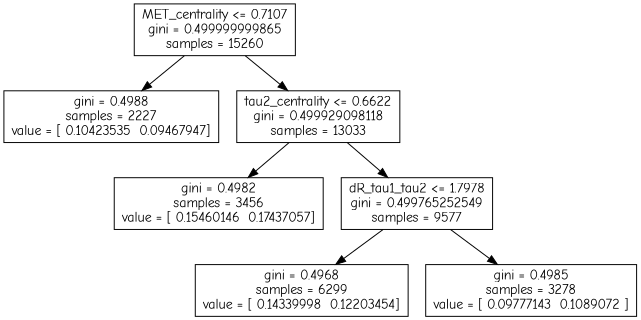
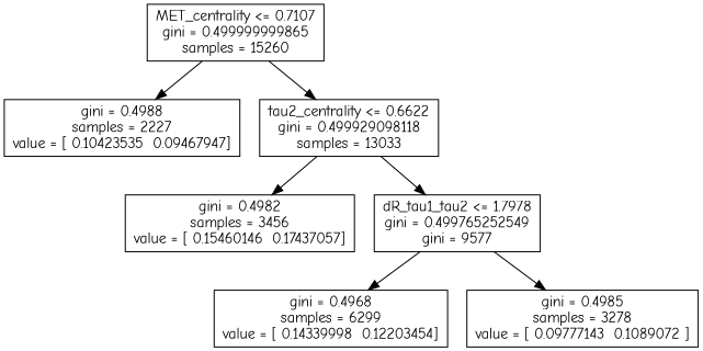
  digraph {
    fontname="Comic Neue"
    node [shape=box fontname="Comic Neue"]
    edge [fontname="Comic Neue"]
    n1 [label="MET_centrality <= 0.7107\ngini = 0.499999999865\nsamples = 15260"]
    n2 [label="gini = 0.4988\nsamples = 2227\nvalue = [ 0.10423535  0.09467947]"]
    n3 [label="tau2_centrality <= 0.6622\ngini = 0.499929098118\nsamples = 13033"]
    n4 [label="gini = 0.4982\nsamples = 3456\nvalue = [ 0.15460146  0.17437057]"]
-   n5 [label="dR_tau1_tau2 <= 1.7978\ngini = 0.499765252549\nsamples = 9577"]
+   n5 [label="dR_tau1_tau2 <= 1.7978\ngini = 0.499765252549\ngini = 9577"]
    n6 [label="gini = 0.4968\nsamples = 6299\nvalue = [ 0.14339998  0.12203454]"]
    n7 [label="gini = 0.4985\nsamples = 3278\nvalue = [ 0.09777143  0.1089072 ]"]
    n1 -> n2
    n1 -> n3
    n3 -> n4
    n3 -> n5
    n5 -> n6
    n5 -> n7
  }
